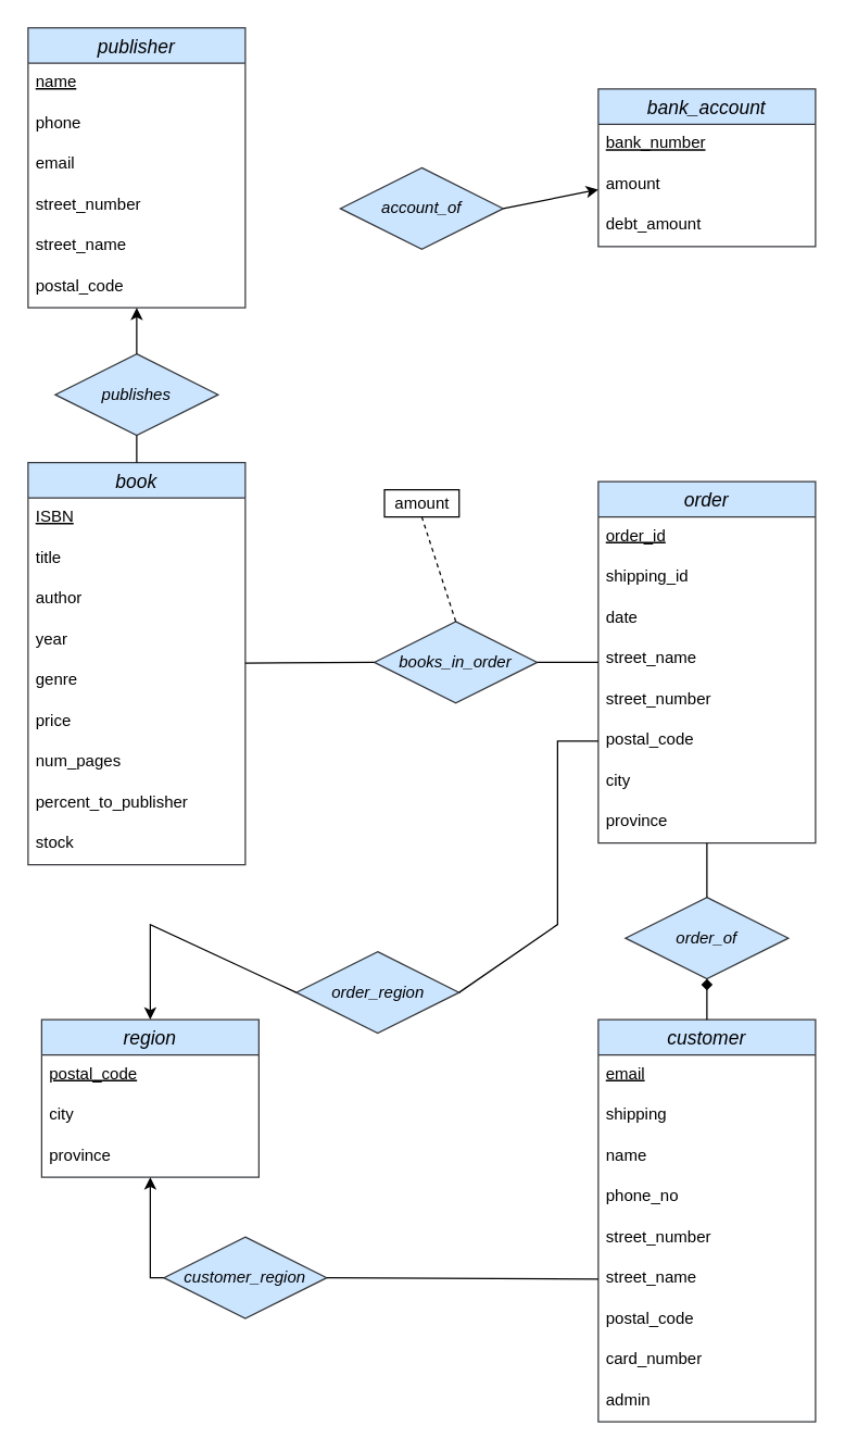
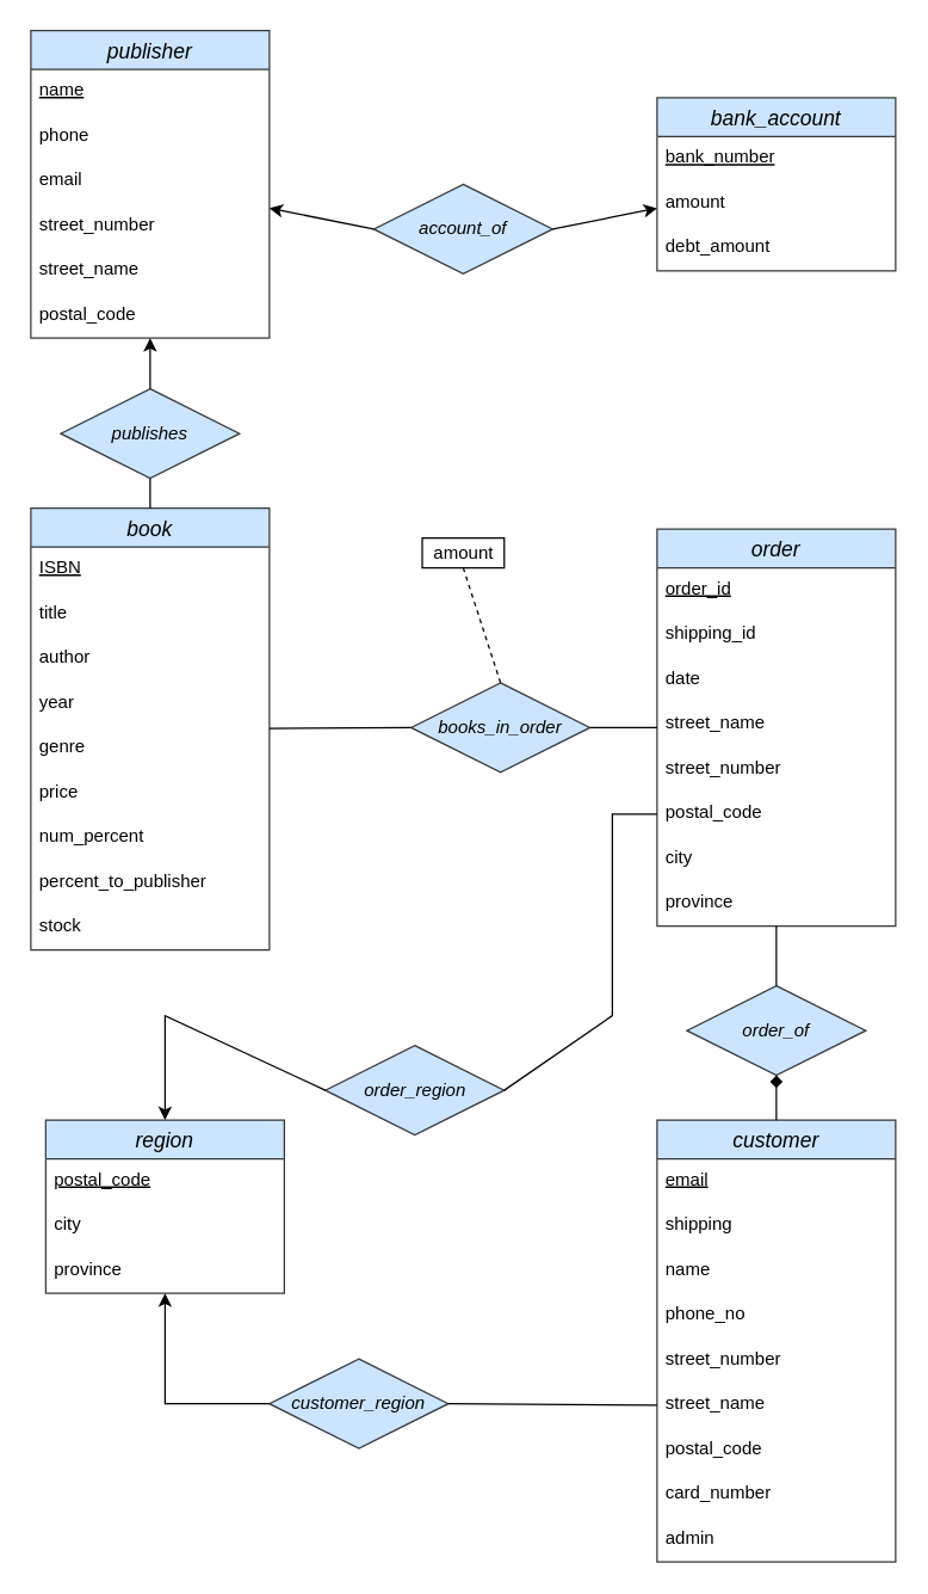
  <mxCell id="0" />
  <mxCell id="1" parent="0" />
  <mxCell id="2" value="book" style="swimlane;fontStyle=2;childLayout=stackLayout;horizontal=1;startSize=26;horizontalStack=0;resizeParent=1;resizeParentMax=0;resizeLast=0;collapsible=1;marginBottom=0;align=center;fontSize=14;fillColor=#cce5ff;strokeColor=#36393d;" parent="1" vertex="1"><mxGeometry x="20" y="340" width="160" height="296" as="geometry" /></mxCell>
  <mxCell id="3" value="ISBN" style="text;strokeColor=none;fillColor=none;spacingLeft=4;spacingRight=4;overflow=hidden;rotatable=0;points=[[0,0.5],[1,0.5]];portConstraint=eastwest;fontSize=12;fontStyle=4" parent="2" vertex="1"><mxGeometry y="26" width="160" height="30" as="geometry" /></mxCell>
  <mxCell id="4" value="title" style="text;strokeColor=none;fillColor=none;spacingLeft=4;spacingRight=4;overflow=hidden;rotatable=0;points=[[0,0.5],[1,0.5]];portConstraint=eastwest;fontSize=12;" parent="2" vertex="1"><mxGeometry y="56" width="160" height="30" as="geometry" /></mxCell>
  <mxCell id="5" value="author" style="text;strokeColor=none;fillColor=none;spacingLeft=4;spacingRight=4;overflow=hidden;rotatable=0;points=[[0,0.5],[1,0.5]];portConstraint=eastwest;fontSize=12;" parent="2" vertex="1"><mxGeometry y="86" width="160" height="30" as="geometry" /></mxCell>
  <mxCell id="6" value="year" style="text;strokeColor=none;fillColor=none;spacingLeft=4;spacingRight=4;overflow=hidden;rotatable=0;points=[[0,0.5],[1,0.5]];portConstraint=eastwest;fontSize=12;" parent="2" vertex="1"><mxGeometry y="116" width="160" height="30" as="geometry" /></mxCell>
  <mxCell id="7" value="genre" style="text;strokeColor=none;fillColor=none;spacingLeft=4;spacingRight=4;overflow=hidden;rotatable=0;points=[[0,0.5],[1,0.5]];portConstraint=eastwest;fontSize=12;" parent="2" vertex="1"><mxGeometry y="146" width="160" height="30" as="geometry" /></mxCell>
  <mxCell id="8" value="price" style="text;strokeColor=none;fillColor=none;spacingLeft=4;spacingRight=4;overflow=hidden;rotatable=0;points=[[0,0.5],[1,0.5]];portConstraint=eastwest;fontSize=12;" parent="2" vertex="1"><mxGeometry y="176" width="160" height="30" as="geometry" /></mxCell>
- <mxCell id="9" value="num_pages" style="text;strokeColor=none;fillColor=none;spacingLeft=4;spacingRight=4;overflow=hidden;rotatable=0;points=[[0,0.5],[1,0.5]];portConstraint=eastwest;fontSize=12;" parent="2" vertex="1"><mxGeometry y="206" width="160" height="30" as="geometry" /></mxCell>
+ <mxCell id="9" value="num_percent" style="text;strokeColor=none;fillColor=none;spacingLeft=4;spacingRight=4;overflow=hidden;rotatable=0;points=[[0,0.5],[1,0.5]];portConstraint=eastwest;fontSize=12;" parent="2" vertex="1"><mxGeometry y="206" width="160" height="30" as="geometry" /></mxCell>
  <mxCell id="10" value="percent_to_publisher" style="text;strokeColor=none;fillColor=none;spacingLeft=4;spacingRight=4;overflow=hidden;rotatable=0;points=[[0,0.5],[1,0.5]];portConstraint=eastwest;fontSize=12;" parent="2" vertex="1"><mxGeometry y="236" width="160" height="30" as="geometry" /></mxCell>
  <mxCell id="11" value="stock" style="text;strokeColor=none;fillColor=none;spacingLeft=4;spacingRight=4;overflow=hidden;rotatable=0;points=[[0,0.5],[1,0.5]];portConstraint=eastwest;fontSize=12;" parent="2" vertex="1"><mxGeometry y="266" width="160" height="30" as="geometry" /></mxCell>
  <mxCell id="12" value="publisher" style="swimlane;fontStyle=2;childLayout=stackLayout;horizontal=1;startSize=26;horizontalStack=0;resizeParent=1;resizeParentMax=0;resizeLast=0;collapsible=1;marginBottom=0;align=center;fontSize=14;fillColor=#cce5ff;strokeColor=#36393d;" parent="1" vertex="1"><mxGeometry x="20" width="160" height="206" as="geometry" y="20" /></mxCell>
  <mxCell id="13" value="name" style="text;strokeColor=none;fillColor=none;spacingLeft=4;spacingRight=4;overflow=hidden;rotatable=0;points=[[0,0.5],[1,0.5]];portConstraint=eastwest;fontSize=12;fontStyle=4" parent="12" vertex="1"><mxGeometry y="26" width="160" height="30" as="geometry" /></mxCell>
  <mxCell id="14" value="phone" style="text;strokeColor=none;fillColor=none;spacingLeft=4;spacingRight=4;overflow=hidden;rotatable=0;points=[[0,0.5],[1,0.5]];portConstraint=eastwest;fontSize=12;" parent="12" vertex="1"><mxGeometry y="56" width="160" height="30" as="geometry" /></mxCell>
  <mxCell id="15" value="email" style="text;strokeColor=none;fillColor=none;spacingLeft=4;spacingRight=4;overflow=hidden;rotatable=0;points=[[0,0.5],[1,0.5]];portConstraint=eastwest;fontSize=12;" parent="12" vertex="1"><mxGeometry y="86" width="160" height="30" as="geometry" /></mxCell>
  <mxCell id="16" value="street_number" style="text;strokeColor=none;fillColor=none;spacingLeft=4;spacingRight=4;overflow=hidden;rotatable=0;points=[[0,0.5],[1,0.5]];portConstraint=eastwest;fontSize=12;" parent="12" vertex="1"><mxGeometry y="116" width="160" height="30" as="geometry" /></mxCell>
  <mxCell id="17" value="street_name" style="text;strokeColor=none;fillColor=none;spacingLeft=4;spacingRight=4;overflow=hidden;rotatable=0;points=[[0,0.5],[1,0.5]];portConstraint=eastwest;fontSize=12;" parent="12" vertex="1"><mxGeometry y="146" width="160" height="30" as="geometry" /></mxCell>
  <mxCell id="18" value="postal_code" style="text;strokeColor=none;fillColor=none;spacingLeft=4;spacingRight=4;overflow=hidden;rotatable=0;points=[[0,0.5],[1,0.5]];portConstraint=eastwest;fontSize=12;" parent="12" vertex="1"><mxGeometry y="176" width="160" height="30" as="geometry" /></mxCell>
  <mxCell id="19" value="bank_account" style="swimlane;fontStyle=2;childLayout=stackLayout;horizontal=1;startSize=26;horizontalStack=0;resizeParent=1;resizeParentMax=0;resizeLast=0;collapsible=1;marginBottom=0;align=center;fontSize=14;fillColor=#cce5ff;strokeColor=#36393d;" parent="1" vertex="1"><mxGeometry x="440" y="65" width="160" height="116" as="geometry" /></mxCell>
  <mxCell id="20" value="bank_number" style="text;strokeColor=none;fillColor=none;spacingLeft=4;spacingRight=4;overflow=hidden;rotatable=0;points=[[0,0.5],[1,0.5]];portConstraint=eastwest;fontSize=12;fontStyle=4" parent="19" vertex="1"><mxGeometry y="26" width="160" height="30" as="geometry" /></mxCell>
  <mxCell id="21" value="amount" style="text;strokeColor=none;fillColor=none;spacingLeft=4;spacingRight=4;overflow=hidden;rotatable=0;points=[[0,0.5],[1,0.5]];portConstraint=eastwest;fontSize=12;" parent="19" vertex="1"><mxGeometry y="56" width="160" height="30" as="geometry" /></mxCell>
  <mxCell id="22" value="debt_amount" style="text;strokeColor=none;fillColor=none;spacingLeft=4;spacingRight=4;overflow=hidden;rotatable=0;points=[[0,0.5],[1,0.5]];portConstraint=eastwest;fontSize=12;" vertex="1" parent="19"><mxGeometry y="86" width="160" height="30" as="geometry" /></mxCell>
  <mxCell id="23" value="order" style="swimlane;fontStyle=2;childLayout=stackLayout;horizontal=1;startSize=26;horizontalStack=0;resizeParent=1;resizeParentMax=0;resizeLast=0;collapsible=1;marginBottom=0;align=center;fontSize=14;fillColor=#cce5ff;strokeColor=#36393d;" parent="1" vertex="1"><mxGeometry x="440" y="354" width="160" height="266" as="geometry" /></mxCell>
  <mxCell id="24" value="order_id" style="text;strokeColor=none;fillColor=none;spacingLeft=4;spacingRight=4;overflow=hidden;rotatable=0;points=[[0,0.5],[1,0.5]];portConstraint=eastwest;fontSize=12;fontStyle=4" parent="23" vertex="1"><mxGeometry y="26" width="160" height="30" as="geometry" /></mxCell>
  <mxCell id="25" value="shipping_id" style="text;strokeColor=none;fillColor=none;spacingLeft=4;spacingRight=4;overflow=hidden;rotatable=0;points=[[0,0.5],[1,0.5]];portConstraint=eastwest;fontSize=12;" parent="23" vertex="1"><mxGeometry y="56" width="160" height="30" as="geometry" /></mxCell>
  <mxCell id="26" value="date" style="text;strokeColor=none;fillColor=none;spacingLeft=4;spacingRight=4;overflow=hidden;rotatable=0;points=[[0,0.5],[1,0.5]];portConstraint=eastwest;fontSize=12;fontColor=#000000;" parent="23" vertex="1"><mxGeometry y="86" width="160" height="30" as="geometry" /></mxCell>
  <mxCell id="27" value="street_name" style="text;strokeColor=none;fillColor=none;spacingLeft=4;spacingRight=4;overflow=hidden;rotatable=0;points=[[0,0.5],[1,0.5]];portConstraint=eastwest;fontSize=12;" parent="23" vertex="1"><mxGeometry y="116" width="160" height="30" as="geometry" /></mxCell>
  <mxCell id="28" value="street_number " style="text;strokeColor=none;fillColor=none;spacingLeft=4;spacingRight=4;overflow=hidden;rotatable=0;points=[[0,0.5],[1,0.5]];portConstraint=eastwest;fontSize=12;" parent="23" vertex="1"><mxGeometry y="146" width="160" height="30" as="geometry" /></mxCell>
  <mxCell id="29" value="postal_code" style="text;strokeColor=none;fillColor=none;spacingLeft=4;spacingRight=4;overflow=hidden;rotatable=0;points=[[0,0.5],[1,0.5]];portConstraint=eastwest;fontSize=12;" parent="23" vertex="1"><mxGeometry y="176" width="160" height="30" as="geometry" /></mxCell>
  <mxCell id="30" value="city" style="text;strokeColor=none;fillColor=none;spacingLeft=4;spacingRight=4;overflow=hidden;rotatable=0;points=[[0,0.5],[1,0.5]];portConstraint=eastwest;fontSize=12;fontColor=#000000;" parent="23" vertex="1"><mxGeometry y="206" width="160" height="30" as="geometry" /></mxCell>
  <mxCell id="31" value="province" style="text;strokeColor=none;fillColor=none;spacingLeft=4;spacingRight=4;overflow=hidden;rotatable=0;points=[[0,0.5],[1,0.5]];portConstraint=eastwest;fontSize=12;fontColor=#000000;" parent="23" vertex="1"><mxGeometry y="236" width="160" height="30" as="geometry" /></mxCell>
  <mxCell id="32" value="customer" style="swimlane;fontStyle=2;childLayout=stackLayout;horizontal=1;startSize=26;horizontalStack=0;resizeParent=1;resizeParentMax=0;resizeLast=0;collapsible=1;marginBottom=0;align=center;fontSize=14;fillColor=#cce5ff;strokeColor=#36393d;" parent="1" vertex="1"><mxGeometry x="440" y="750" width="160" height="296" as="geometry" /></mxCell>
  <mxCell id="33" value="email" style="text;strokeColor=none;fillColor=none;spacingLeft=4;spacingRight=4;overflow=hidden;rotatable=0;points=[[0,0.5],[1,0.5]];portConstraint=eastwest;fontSize=12;fontStyle=4" parent="32" vertex="1"><mxGeometry y="26" width="160" height="30" as="geometry" /></mxCell>
  <mxCell id="34" value="shipping" style="text;strokeColor=none;fillColor=none;spacingLeft=4;spacingRight=4;overflow=hidden;rotatable=0;points=[[0,0.5],[1,0.5]];portConstraint=eastwest;fontSize=12;" parent="32" vertex="1"><mxGeometry y="56" width="160" height="30" as="geometry" /></mxCell>
  <mxCell id="35" value="name" style="text;strokeColor=none;fillColor=none;spacingLeft=4;spacingRight=4;overflow=hidden;rotatable=0;points=[[0,0.5],[1,0.5]];portConstraint=eastwest;fontSize=12;" parent="32" vertex="1"><mxGeometry y="86" width="160" height="30" as="geometry" /></mxCell>
  <mxCell id="36" value="phone_no" style="text;strokeColor=none;fillColor=none;spacingLeft=4;spacingRight=4;overflow=hidden;rotatable=0;points=[[0,0.5],[1,0.5]];portConstraint=eastwest;fontSize=12;" parent="32" vertex="1"><mxGeometry y="116" width="160" height="30" as="geometry" /></mxCell>
  <mxCell id="37" value="street_number " style="text;strokeColor=none;fillColor=none;spacingLeft=4;spacingRight=4;overflow=hidden;rotatable=0;points=[[0,0.5],[1,0.5]];portConstraint=eastwest;fontSize=12;" parent="32" vertex="1"><mxGeometry y="146" width="160" height="30" as="geometry" /></mxCell>
  <mxCell id="38" value="street_name" style="text;strokeColor=none;fillColor=none;spacingLeft=4;spacingRight=4;overflow=hidden;rotatable=0;points=[[0,0.5],[1,0.5]];portConstraint=eastwest;fontSize=12;" parent="32" vertex="1"><mxGeometry y="176" width="160" height="30" as="geometry" /></mxCell>
  <mxCell id="39" value="postal_code" style="text;strokeColor=none;fillColor=none;spacingLeft=4;spacingRight=4;overflow=hidden;rotatable=0;points=[[0,0.5],[1,0.5]];portConstraint=eastwest;fontSize=12;" parent="32" vertex="1"><mxGeometry y="206" width="160" height="30" as="geometry" /></mxCell>
  <mxCell id="40" value="card_number" style="text;strokeColor=none;fillColor=none;spacingLeft=4;spacingRight=4;overflow=hidden;rotatable=0;points=[[0,0.5],[1,0.5]];portConstraint=eastwest;fontSize=12;fontColor=#000000;" parent="32" vertex="1"><mxGeometry y="236" width="160" height="30" as="geometry" /></mxCell>
  <mxCell id="41" value="admin" style="text;strokeColor=none;fillColor=none;spacingLeft=4;spacingRight=4;overflow=hidden;rotatable=0;points=[[0,0.5],[1,0.5]];portConstraint=eastwest;fontSize=12;fontColor=#000000;" parent="32" vertex="1"><mxGeometry y="266" width="160" height="30" as="geometry" /></mxCell>
  <mxCell id="42" value="&lt;i&gt;books_in_order&lt;/i&gt;" style="shape=rhombus;perimeter=rhombusPerimeter;whiteSpace=wrap;html=1;align=center;fillColor=#cce5ff;strokeColor=#36393d;" parent="1" vertex="1"><mxGeometry x="275" y="457" width="120" height="60" as="geometry" /></mxCell>
  <mxCell id="43" value="&lt;i&gt;publishes&lt;/i&gt;" style="shape=rhombus;perimeter=rhombusPerimeter;whiteSpace=wrap;html=1;align=center;fillColor=#cce5ff;strokeColor=#36393d;" parent="1" vertex="1"><mxGeometry x="40" y="260" width="120" height="60" as="geometry" /></mxCell>
  <mxCell id="44" value="&lt;i&gt;account_of&lt;/i&gt;" style="shape=rhombus;perimeter=rhombusPerimeter;whiteSpace=wrap;html=1;align=center;fillColor=#cce5ff;strokeColor=#36393d;" parent="1" vertex="1"><mxGeometry x="250" y="123" width="120" height="60" as="geometry" /></mxCell>
  <mxCell id="45" value="&lt;i&gt;order_of&lt;/i&gt;" style="shape=rhombus;perimeter=rhombusPerimeter;whiteSpace=wrap;html=1;align=center;fillColor=#cce5ff;strokeColor=#36393d;" parent="1" vertex="1"><mxGeometry x="460" y="660" width="120" height="60" as="geometry" /></mxCell>
  <mxCell id="46" value="amount" style="whiteSpace=wrap;html=1;align=center;" parent="1" vertex="1"><mxGeometry x="282.5" y="360" width="55" height="20" as="geometry" /></mxCell>
  <mxCell id="47" value="" style="endArrow=none;html=1;rounded=0;exitX=0.5;exitY=0;exitDx=0;exitDy=0;entryX=0.5;entryY=1;entryDx=0;entryDy=0;" parent="1" source="2" target="43" edge="1"><mxGeometry width="50" height="50" relative="1" as="geometry"><mxPoint x="120" y="410" as="sourcePoint" /><mxPoint x="170" y="360" as="targetPoint" /></mxGeometry></mxCell>
  <mxCell id="48" value="" style="endArrow=classic;html=1;rounded=0;exitX=0.5;exitY=0;exitDx=0;exitDy=0;" parent="1" source="43" target="12" edge="1"><mxGeometry width="50" height="50" relative="1" as="geometry"><mxPoint x="110" y="246" as="sourcePoint" /><mxPoint x="160" y="196" as="targetPoint" /></mxGeometry></mxCell>
+ <mxCell id="49" value="" style="endArrow=classic;html=1;rounded=0;exitX=0;exitY=0.5;exitDx=0;exitDy=0;" parent="1" source="44" target="12" edge="1"><mxGeometry width="50" height="50" relative="1" as="geometry"><mxPoint x="210" y="250" as="sourcePoint" /><mxPoint x="180" y="138" as="targetPoint" /></mxGeometry></mxCell>
  <mxCell id="50" value="" style="endArrow=classic;html=1;rounded=0;exitX=1;exitY=0.5;exitDx=0;exitDy=0;" parent="1" source="44" target="19" edge="1"><mxGeometry width="50" height="50" relative="1" as="geometry"><mxPoint x="260" y="340" as="sourcePoint" /><mxPoint x="310" y="290" as="targetPoint" /></mxGeometry></mxCell>
  <mxCell id="51" value="" style="endArrow=none;html=1;rounded=0;exitX=0;exitY=0.5;exitDx=0;exitDy=0;" parent="1" source="42" target="2" edge="1"><mxGeometry width="50" height="50" relative="1" as="geometry"><mxPoint x="310" y="550" as="sourcePoint" /><mxPoint x="210" y="510" as="targetPoint" /></mxGeometry></mxCell>
  <mxCell id="52" value="" style="endArrow=none;html=1;rounded=0;exitX=1;exitY=0.5;exitDx=0;exitDy=0;" parent="1" source="42" target="23" edge="1"><mxGeometry width="50" height="50" relative="1" as="geometry"><mxPoint x="380" y="570" as="sourcePoint" /><mxPoint x="430" y="520" as="targetPoint" /></mxGeometry></mxCell>
  <mxCell id="53" value="" style="endArrow=none;html=1;rounded=0;exitX=0.5;exitY=0;exitDx=0;exitDy=0;" parent="1" source="45" target="31" edge="1"><mxGeometry width="50" height="50" relative="1" as="geometry"><mxPoint x="490" y="630" as="sourcePoint" /><mxPoint x="540" y="590" as="targetPoint" /></mxGeometry></mxCell>
  <mxCell id="54" value="" style="endArrow=diamond;html=1;rounded=0;entryX=0.5;entryY=1;entryDx=0;entryDy=0;" parent="1" source="32" target="45" edge="1"><mxGeometry width="50" height="50" relative="1" as="geometry"><mxPoint x="490" y="760" as="sourcePoint" /><mxPoint x="540" y="710" as="targetPoint" /></mxGeometry></mxCell>
  <mxCell id="55" value="" style="endArrow=none;dashed=1;html=1;rounded=0;entryX=0.5;entryY=1;entryDx=0;entryDy=0;exitX=0.5;exitY=0;exitDx=0;exitDy=0;" parent="1" source="42" target="46" edge="1"><mxGeometry width="50" height="50" relative="1" as="geometry"><mxPoint x="310" y="550" as="sourcePoint" /><mxPoint x="360" y="500" as="targetPoint" /></mxGeometry></mxCell>
- <mxCell id="56" value="&lt;i&gt;customer_region&lt;/i&gt;" style="shape=rhombus;perimeter=rhombusPerimeter;whiteSpace=wrap;html=1;align=center;fillColor=#cce5ff;strokeColor=#36393d;" parent="1" vertex="1"><mxGeometry x="120" y="910" width="120" height="60" as="geometry" /></mxCell>
+ <mxCell id="56" value="&lt;i&gt;customer_region&lt;/i&gt;" style="shape=rhombus;perimeter=rhombusPerimeter;whiteSpace=wrap;html=1;align=center;fillColor=#cce5ff;strokeColor=#36393d;" parent="1" vertex="1"><mxGeometry x="180" y="910" width="120" height="60" as="geometry" /></mxCell>
  <mxCell id="57" value="" style="endArrow=none;html=1;rounded=0;exitX=1;exitY=0.5;exitDx=0;exitDy=0;entryX=0;entryY=0.5;entryDx=0;entryDy=0;" parent="1" source="56" target="38" edge="1"><mxGeometry width="50" height="50" relative="1" as="geometry"><mxPoint x="337.5" y="920" as="sourcePoint" /><mxPoint x="387.5" y="870" as="targetPoint" /></mxGeometry></mxCell>
  <mxCell id="58" value="region" style="swimlane;fontStyle=2;childLayout=stackLayout;horizontal=1;startSize=26;horizontalStack=0;resizeParent=1;resizeParentMax=0;resizeLast=0;collapsible=1;marginBottom=0;align=center;fontSize=14;fillColor=#cce5ff;strokeColor=#36393d;" parent="1" vertex="1"><mxGeometry x="30" y="750" width="160" height="116" as="geometry" /></mxCell>
  <mxCell id="59" value="postal_code" style="text;strokeColor=none;fillColor=none;spacingLeft=4;spacingRight=4;overflow=hidden;rotatable=0;points=[[0,0.5],[1,0.5]];portConstraint=eastwest;fontSize=12;fontStyle=4" parent="58" vertex="1"><mxGeometry y="26" width="160" height="30" as="geometry" /></mxCell>
  <mxCell id="60" value="city" style="text;strokeColor=none;fillColor=none;spacingLeft=4;spacingRight=4;overflow=hidden;rotatable=0;points=[[0,0.5],[1,0.5]];portConstraint=eastwest;fontSize=12;fontColor=#000000;" parent="58" vertex="1"><mxGeometry y="56" width="160" height="30" as="geometry" /></mxCell>
  <mxCell id="61" value="province" style="text;strokeColor=none;fillColor=none;spacingLeft=4;spacingRight=4;overflow=hidden;rotatable=0;points=[[0,0.5],[1,0.5]];portConstraint=eastwest;fontSize=12;fontColor=#000000;" parent="58" vertex="1"><mxGeometry y="86" width="160" height="30" as="geometry" /></mxCell>
  <mxCell id="62" value="" style="endArrow=none;html=1;rounded=0;entryX=0;entryY=0.5;entryDx=0;entryDy=0;startArrow=classic;startFill=1;" parent="1" source="61" target="56" edge="1"><mxGeometry width="50" height="50" relative="1" as="geometry"><mxPoint x="100" y="880" as="sourcePoint" /><mxPoint x="110" y="960" as="targetPoint" /><Array as="points"><mxPoint x="110" y="940" /></Array></mxGeometry></mxCell>
  <mxCell id="63" value="&lt;i&gt;order_region&lt;/i&gt;" style="shape=rhombus;perimeter=rhombusPerimeter;whiteSpace=wrap;html=1;align=center;fillColor=#cce5ff;strokeColor=#36393d;" parent="1" vertex="1"><mxGeometry x="217.5" y="700" width="120" height="60" as="geometry" /></mxCell>
  <mxCell id="64" value="" style="endArrow=classic;html=1;rounded=0;exitX=0;exitY=0.5;exitDx=0;exitDy=0;entryX=0.5;entryY=0;entryDx=0;entryDy=0;endFill=1;" parent="1" source="63" target="58" edge="1"><mxGeometry width="50" height="50" relative="1" as="geometry"><mxPoint x="290" y="770" as="sourcePoint" /><mxPoint x="340" y="720" as="targetPoint" /><Array as="points"><mxPoint x="110" y="680" /></Array></mxGeometry></mxCell>
  <mxCell id="65" value="" style="endArrow=none;html=1;rounded=0;entryX=1;entryY=0.5;entryDx=0;entryDy=0;exitX=0;exitY=0.5;exitDx=0;exitDy=0;" parent="1" source="29" target="63" edge="1"><mxGeometry width="50" height="50" relative="1" as="geometry"><mxPoint x="410" y="540" as="sourcePoint" /><mxPoint x="380" y="715" as="targetPoint" /><Array as="points"><mxPoint x="410" y="545" /><mxPoint x="410" y="680" /></Array></mxGeometry></mxCell>
